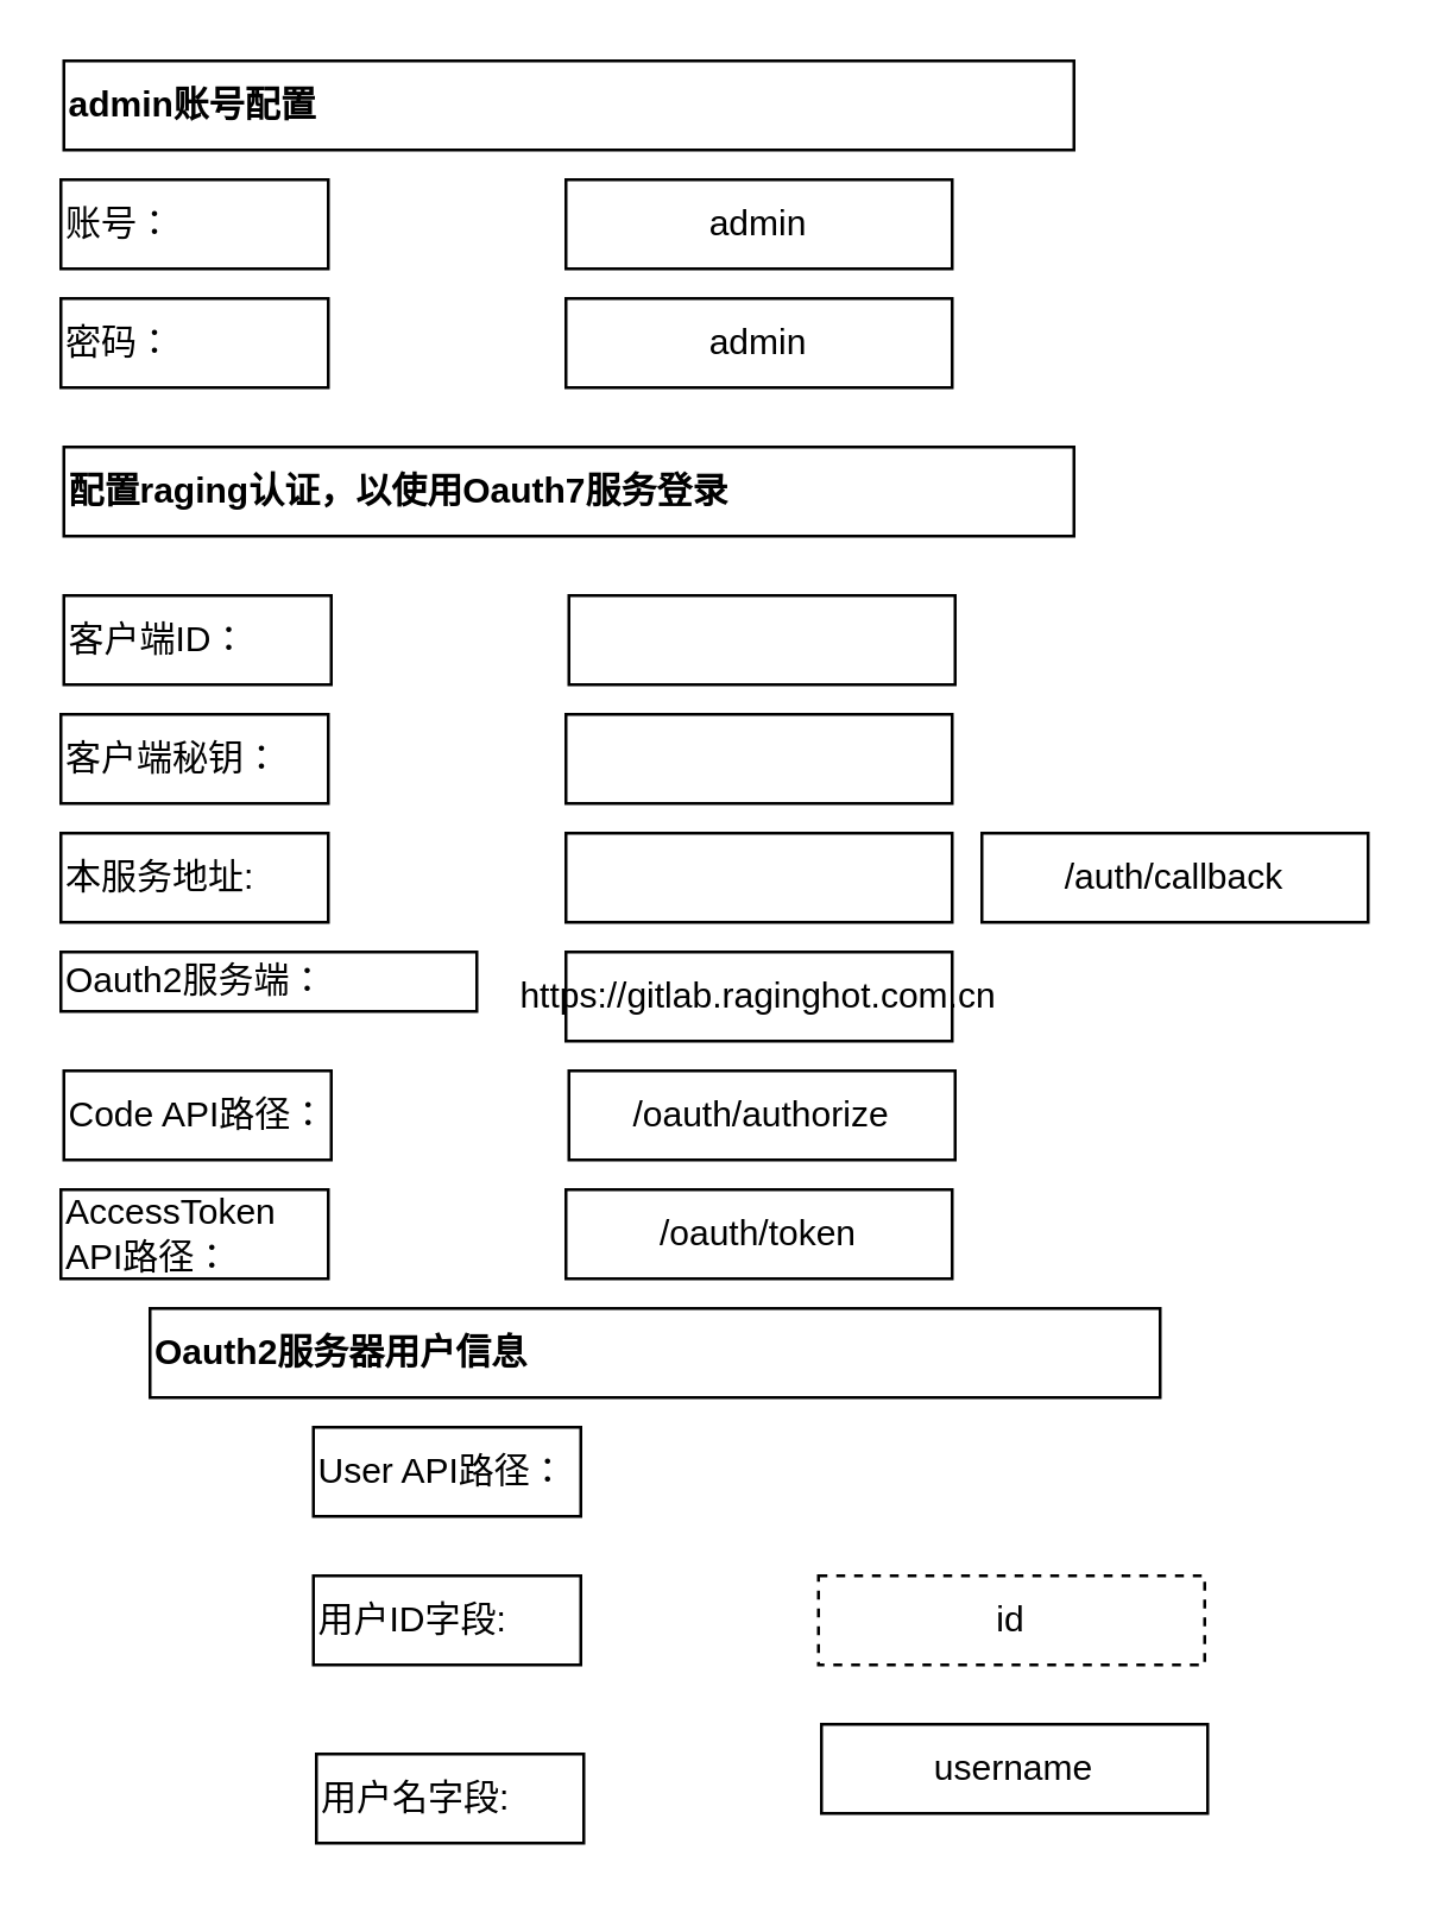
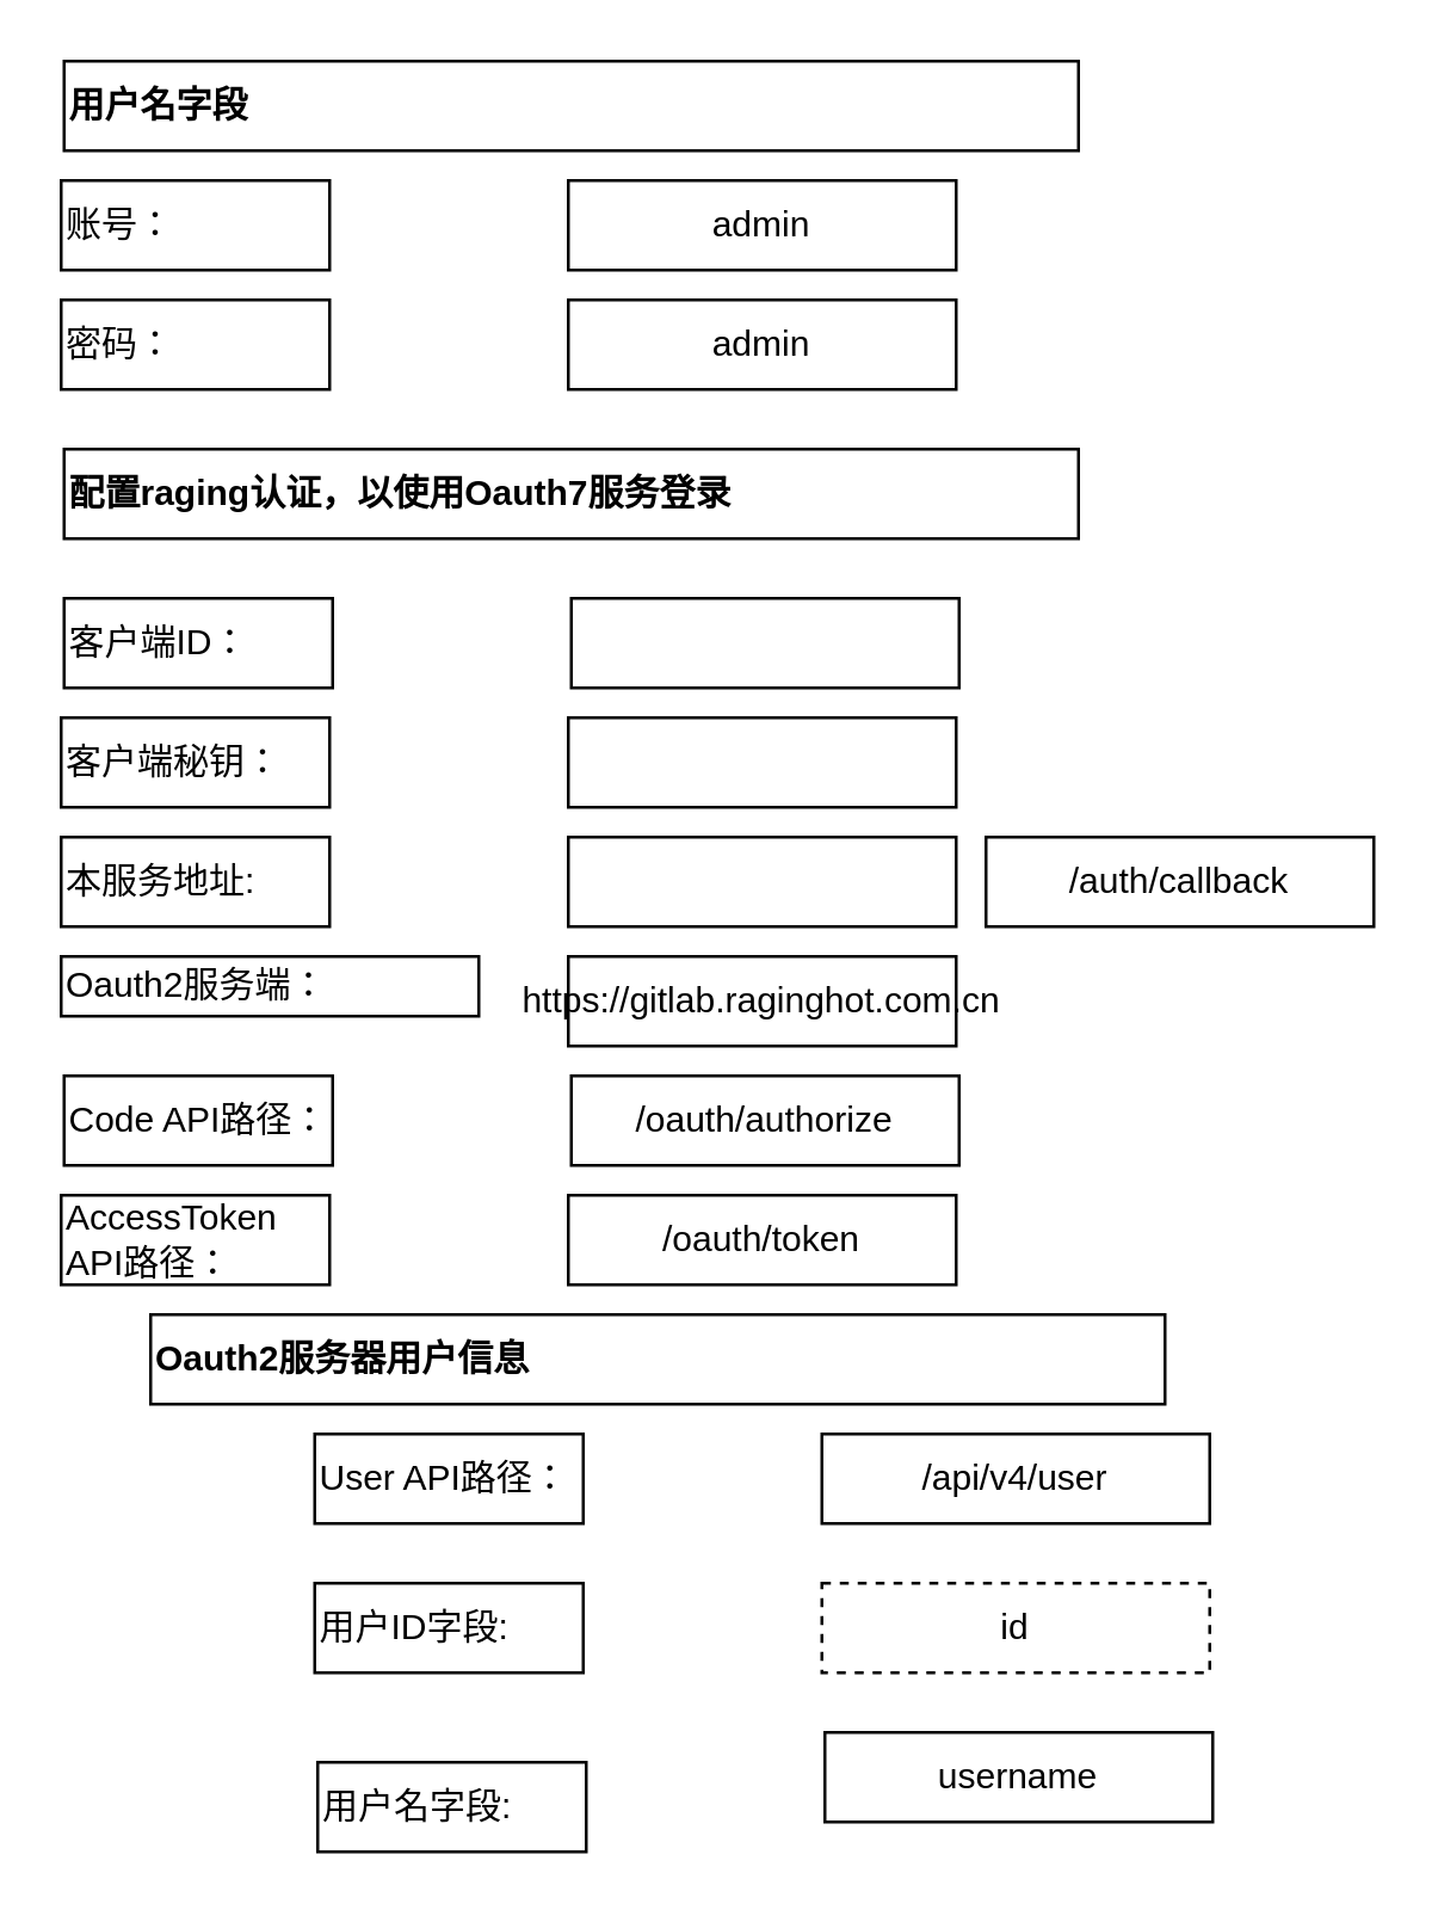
  <mxCell id="0" />
  <mxCell id="1" parent="0" />
  <mxCell id="2" value="账号：" style="rounded=0;whiteSpace=wrap;html=1;align=left;" vertex="1" parent="1"><mxGeometry x="20" y="60" width="90" height="30" as="geometry" /></mxCell>
  <mxCell id="3" value="admin" style="rounded=0;whiteSpace=wrap;html=1;" vertex="1" parent="1"><mxGeometry x="190" y="60" width="130" height="30" as="geometry" /></mxCell>
  <mxCell id="4" value="密码：" style="rounded=0;whiteSpace=wrap;html=1;align=left;" vertex="1" parent="1"><mxGeometry x="20" y="100" width="90" height="30" as="geometry" /></mxCell>
  <mxCell id="5" value="admin" style="rounded=0;whiteSpace=wrap;html=1;" vertex="1" parent="1"><mxGeometry x="190" y="100" width="130" height="30" as="geometry" /></mxCell>
  <mxCell id="6" value="配置raging认证，以使用Oauth7服务登录" style="rounded=0;whiteSpace=wrap;html=1;align=left;fontStyle=1" vertex="1" parent="1"><mxGeometry x="21" y="150" width="340" height="30" as="geometry" /></mxCell>
- <mxCell id="7" value="admin账号配置" style="rounded=0;whiteSpace=wrap;html=1;align=left;fontStyle=1" vertex="1" parent="1"><mxGeometry x="21" y="20" width="340" height="30" as="geometry" /></mxCell>
+ <mxCell id="7" value="用户名字段" style="rounded=0;whiteSpace=wrap;html=1;align=left;fontStyle=1" vertex="1" parent="1"><mxGeometry x="21" y="20" width="340" height="30" as="geometry" /></mxCell>
  <mxCell id="8" value="客户端ID：" style="rounded=0;whiteSpace=wrap;html=1;align=left;" vertex="1" parent="1"><mxGeometry x="21" y="200" width="90" height="30" as="geometry" /></mxCell>
  <mxCell id="9" value="" style="rounded=0;whiteSpace=wrap;html=1;" vertex="1" parent="1"><mxGeometry x="191" y="200" width="130" height="30" as="geometry" /></mxCell>
  <mxCell id="10" value="客户端秘钥：" style="rounded=0;whiteSpace=wrap;html=1;align=left;" vertex="1" parent="1"><mxGeometry x="20" y="240" width="90" height="30" as="geometry" /></mxCell>
  <mxCell id="11" value="" style="rounded=0;whiteSpace=wrap;html=1;" vertex="1" parent="1"><mxGeometry x="190" y="240" width="130" height="30" as="geometry" /></mxCell>
  <mxCell id="12" value="本服务地址:" style="rounded=0;whiteSpace=wrap;html=1;align=left;" vertex="1" parent="1"><mxGeometry x="20" y="280" width="90" height="30" as="geometry" /></mxCell>
  <mxCell id="13" value="" style="rounded=0;whiteSpace=wrap;html=1;" vertex="1" parent="1"><mxGeometry x="190" y="280" width="130" height="30" as="geometry" /></mxCell>
  <mxCell id="14" value="/auth/callback" style="rounded=0;whiteSpace=wrap;html=1;" vertex="1" parent="1"><mxGeometry x="330" y="280" width="130" height="30" as="geometry" /></mxCell>
  <mxCell id="15" value="Oauth2服务端：" style="rounded=0;whiteSpace=wrap;html=1;align=left;" vertex="1" parent="1"><mxGeometry x="20" y="320" width="140" height="20" as="geometry" /></mxCell>
  <mxCell id="16" value="https://gitlab.raginghot.com.cn" style="rounded=0;whiteSpace=wrap;html=1;" vertex="1" parent="1"><mxGeometry x="190" y="320" width="130" height="30" as="geometry" /></mxCell>
  <mxCell id="17" value="Code API路径：" style="rounded=0;whiteSpace=wrap;html=1;align=left;" vertex="1" parent="1"><mxGeometry x="21" y="360" width="90" height="30" as="geometry" /></mxCell>
  <mxCell id="18" value="/oauth/authorize" style="rounded=0;whiteSpace=wrap;html=1;" vertex="1" parent="1"><mxGeometry x="191" y="360" width="130" height="30" as="geometry" /></mxCell>
  <mxCell id="19" value="AccessToken API路径：" style="rounded=0;whiteSpace=wrap;html=1;align=left;" vertex="1" parent="1"><mxGeometry x="20" y="400" width="90" height="30" as="geometry" /></mxCell>
  <mxCell id="20" value="/oauth/token" style="rounded=0;whiteSpace=wrap;html=1;" vertex="1" parent="1"><mxGeometry x="190" y="400" width="130" height="30" as="geometry" /></mxCell>
  <mxCell id="21" value="User API路径：" style="rounded=0;whiteSpace=wrap;html=1;align=left;" vertex="1" parent="1"><mxGeometry x="105" y="480" width="90" height="30" as="geometry" /></mxCell>
+ <mxCell id="22" value="/api/v4/user" style="rounded=0;whiteSpace=wrap;html=1;" vertex="1" parent="1"><mxGeometry x="275" y="480" width="130" height="30" as="geometry" /></mxCell>
  <mxCell id="23" value="用户ID字段:" style="rounded=0;whiteSpace=wrap;html=1;align=left;" vertex="1" parent="1"><mxGeometry x="105" y="530" width="90" height="30" as="geometry" /></mxCell>
  <mxCell id="24" value="id" style="rounded=0;whiteSpace=wrap;html=1;dashed=1;" vertex="1" parent="1"><mxGeometry x="275" y="530" width="130" height="30" as="geometry" /></mxCell>
  <mxCell id="25" value="Oauth2服务器用户信息" style="rounded=0;whiteSpace=wrap;html=1;align=left;fontStyle=1" vertex="1" parent="1"><mxGeometry x="50" y="440" width="340" height="30" as="geometry" /></mxCell>
  <mxCell id="26" value="用户名字段:" style="rounded=0;whiteSpace=wrap;html=1;align=left;" vertex="1" parent="1"><mxGeometry x="106" y="590" width="90" height="30" as="geometry" /></mxCell>
  <mxCell id="27" value="username" style="rounded=0;whiteSpace=wrap;html=1;" vertex="1" parent="1"><mxGeometry x="276" y="580" width="130" height="30" as="geometry" /></mxCell>
